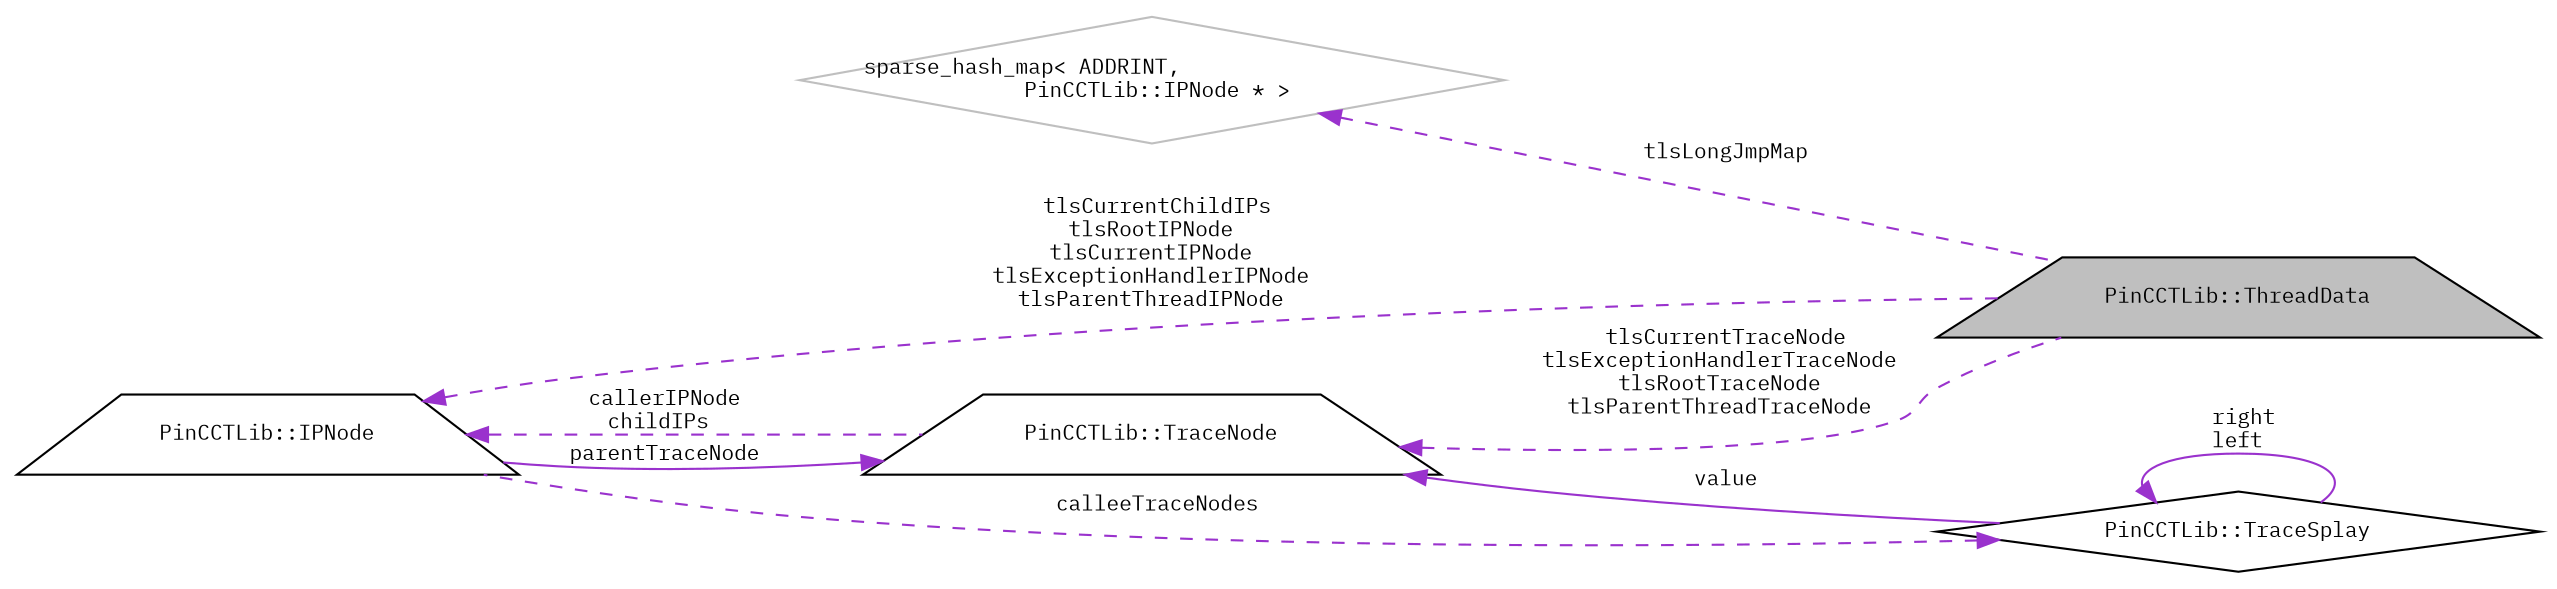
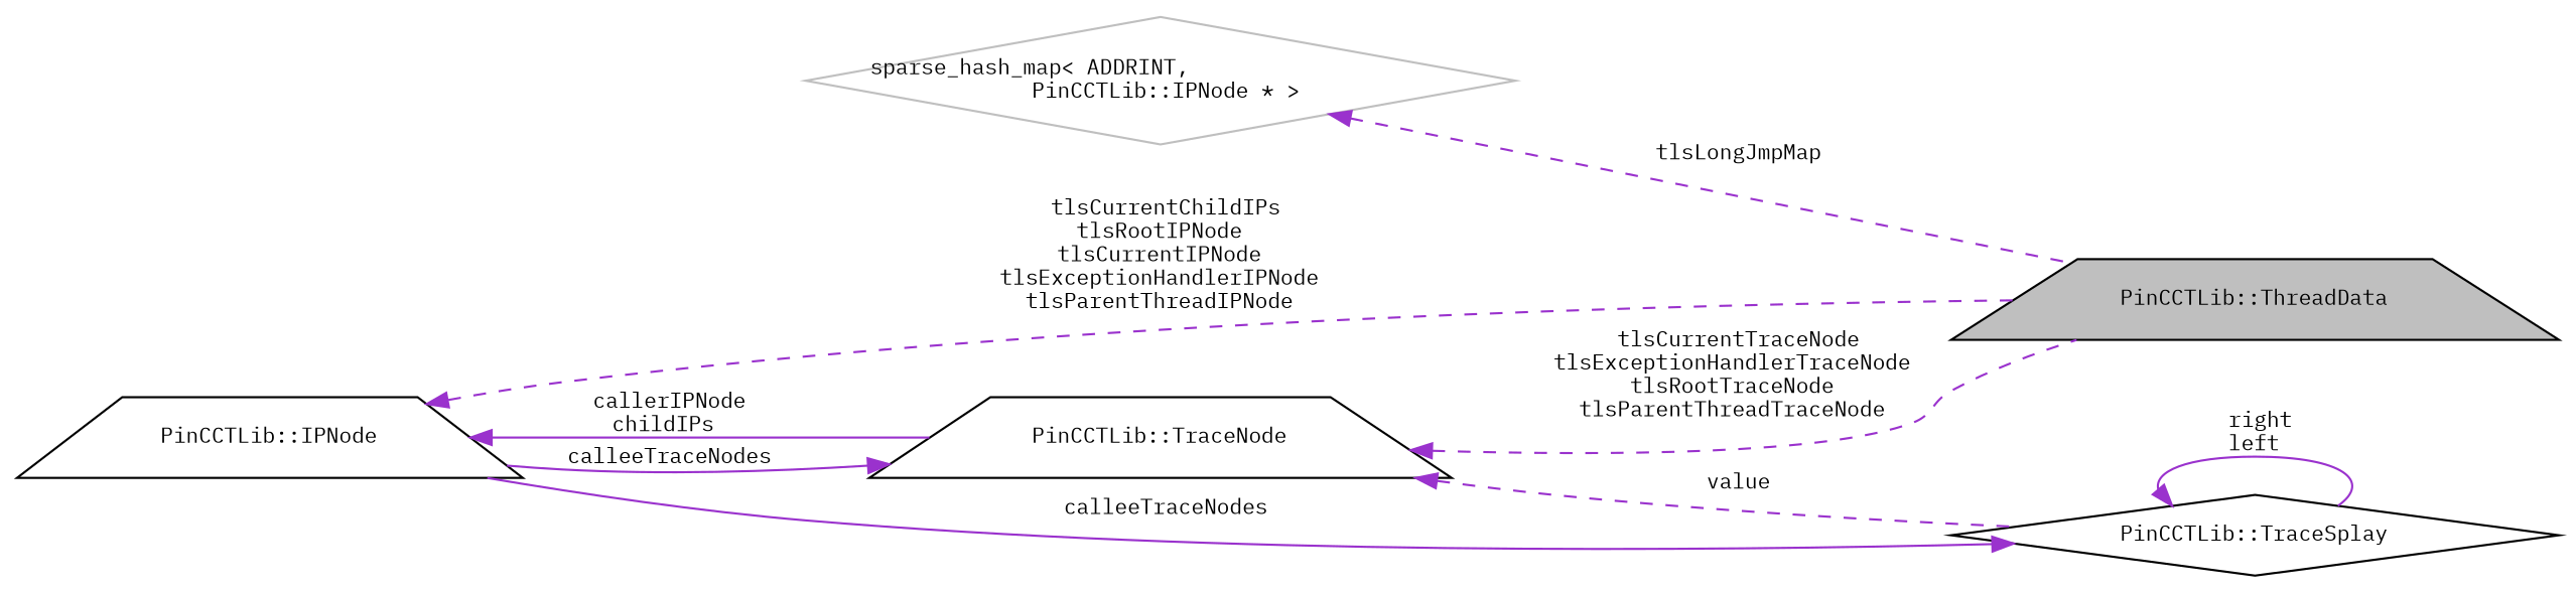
  digraph {
    fontname="IBM Plex Mono"
    rankdir=LR
    node [color=black fillcolor=white fontname="IBM Plex Mono" fontsize=10 shape=trapezium style=filled]
    edge [color=darkorchid3 dir=back fontname="IBM Plex Mono" fontsize=10 labelfontname=Helvetica labelfontsize=10 style=dashed]
    n1 [fillcolor=grey75 fontcolor=black height=0.2 label="PinCCTLib::ThreadData" width=0.4]
    n2 [color=grey75 height=0.2 label="sparse_hash_map\< ADDRINT,\l PinCCTLib::IPNode * \>" shape=diamond width=0.4]
    n3 [height=0.2 label="PinCCTLib::IPNode" width=0.4]
    n4 [height=0.2 label="PinCCTLib::TraceNode" width=0.4]
    n5 [height=0.2 label="PinCCTLib::TraceSplay" shape=diamond width=0.4]
    n2 -> n1 [label=" tlsLongJmpMap"]
    n3 -> n1 [label=" tlsCurrentChildIPs\ntlsRootIPNode\ntlsCurrentIPNode\ntlsExceptionHandlerIPNode\ntlsParentThreadIPNode"]
-   n3 -> n4 [label=" callerIPNode\nchildIPs"]
+   n3 -> n4 [label=" callerIPNode\nchildIPs" style=solid]
    n4 -> n1 [label=" tlsCurrentTraceNode\ntlsExceptionHandlerTraceNode\ntlsRootTraceNode\ntlsParentThreadTraceNode"]
-   n4 -> n3 [label=" parentTraceNode" style=solid]
-   n4 -> n5 [label=" value" style=solid]
-   n5 -> n3 [label=" calleeTraceNodes"]
+   n4 -> n3 [label=" calleeTraceNodes" style=solid]
+   n4 -> n5 [label=" value"]
+   n5 -> n3 [label=" calleeTraceNodes" style=solid]
    n5 -> n5 [label=" right\nleft" style=solid]
  }
